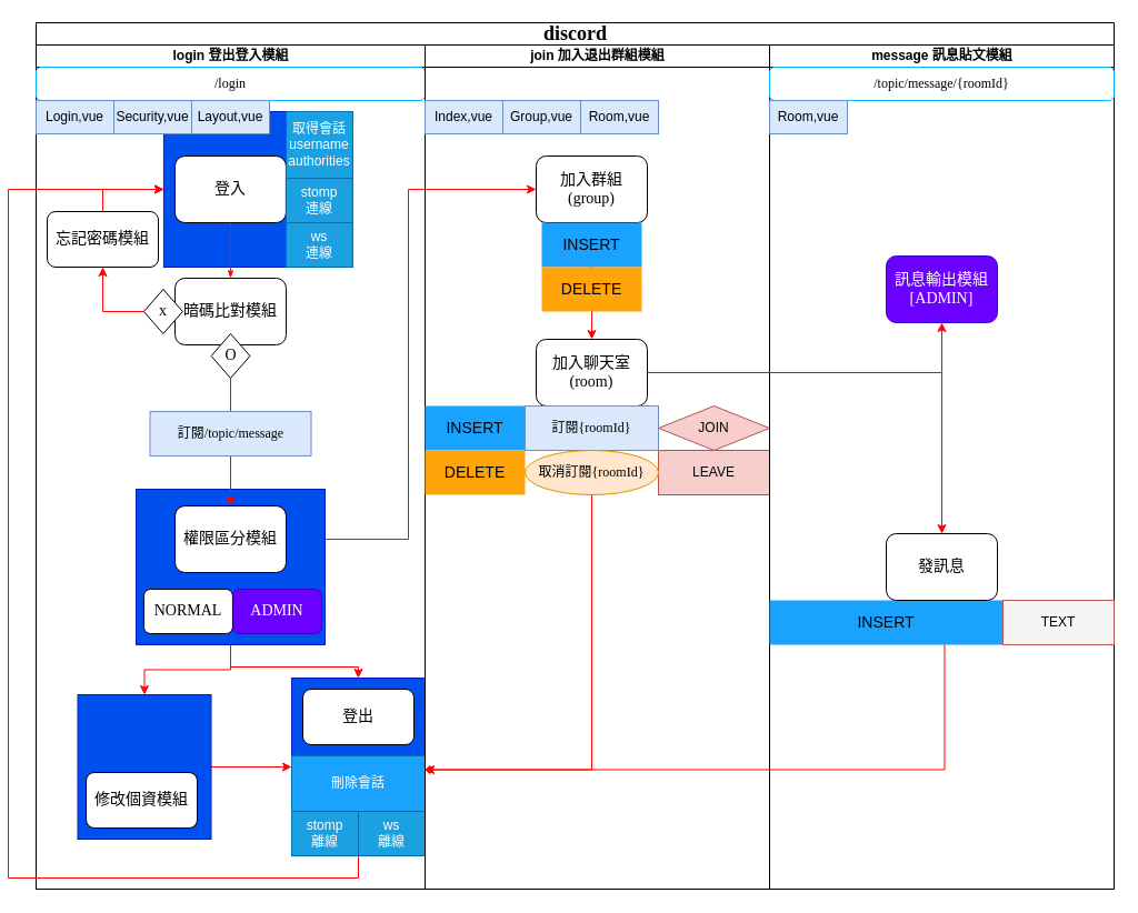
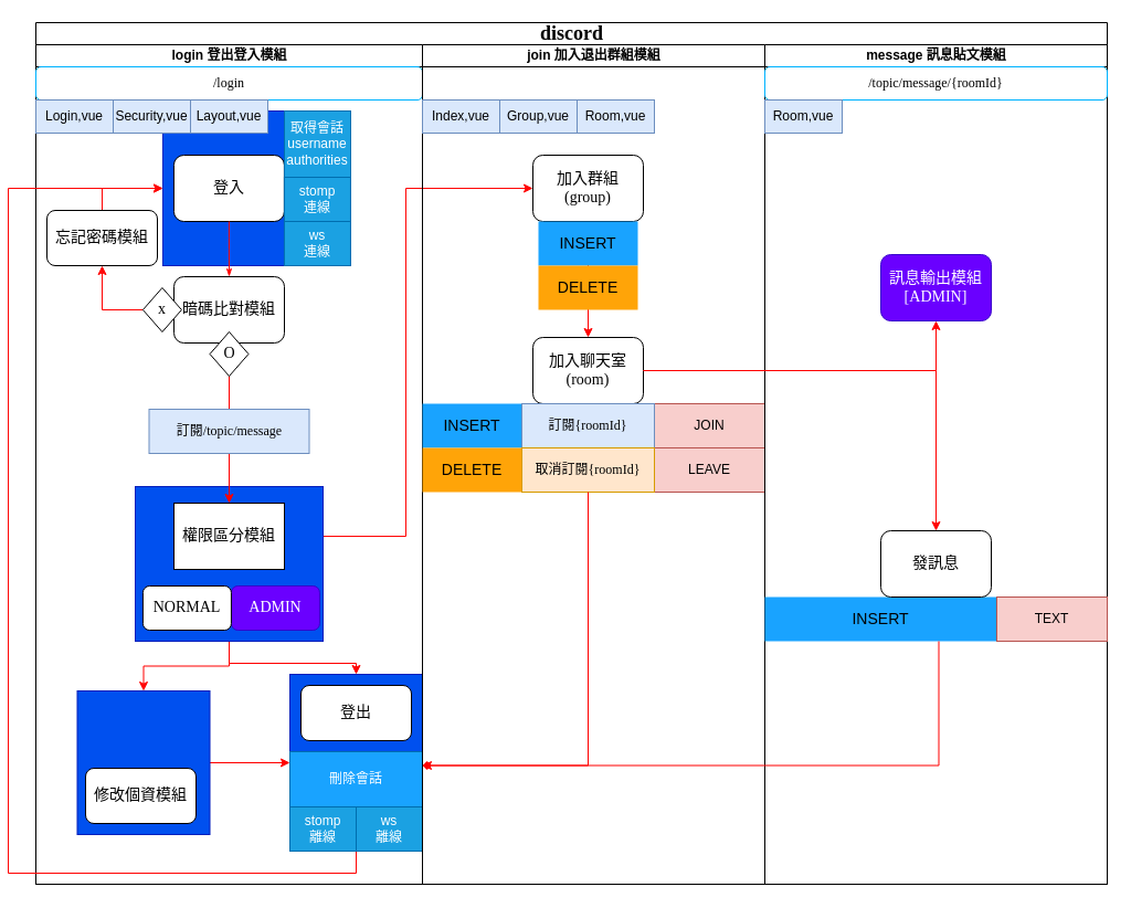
  <mxCell id="0" />
  <mxCell id="1" parent="0" />
  <mxCell id="2" value="&lt;font style=&quot;font-size: 18px;&quot;&gt;discord&lt;/font&gt;" style="swimlane;html=1;childLayout=stackLayout;startSize=20;rounded=0;shadow=0;labelBackgroundColor=none;strokeWidth=1;fontFamily=Verdana;fontSize=8;align=center;" parent="1" vertex="1"><mxGeometry x="20" width="970" height="780" as="geometry" y="20" /></mxCell>
  <mxCell id="3" style="edgeStyle=orthogonalEdgeStyle;rounded=1;html=1;labelBackgroundColor=none;startArrow=none;startFill=0;startSize=5;endArrow=classicThin;endFill=1;endSize=5;jettySize=auto;orthogonalLoop=1;strokeWidth=1;fontFamily=Verdana;fontSize=8" parent="2" edge="1"><mxGeometry relative="1" as="geometry"><mxPoint x="770" y="690" as="sourcePoint" /></mxGeometry></mxCell>
  <mxCell id="4" style="edgeStyle=orthogonalEdgeStyle;rounded=1;html=1;labelBackgroundColor=none;startArrow=none;startFill=0;startSize=5;endArrow=classicThin;endFill=1;endSize=5;jettySize=auto;orthogonalLoop=1;strokeColor=#000000;strokeWidth=1;fontFamily=Verdana;fontSize=8;fontColor=#000000;" parent="2" edge="1"><mxGeometry relative="1" as="geometry"><mxPoint x="670" y="610" as="sourcePoint" /></mxGeometry></mxCell>
  <mxCell id="5" style="edgeStyle=orthogonalEdgeStyle;rounded=0;orthogonalLoop=1;jettySize=auto;html=1;exitX=1;exitY=0.5;exitDx=0;exitDy=0;entryX=0;entryY=0.5;entryDx=0;entryDy=0;strokeColor=#FF0505;" parent="2" source="22" target="42" edge="1"><mxGeometry relative="1" as="geometry"><Array as="points"><mxPoint x="335" y="465" /><mxPoint x="335" y="150" /></Array></mxGeometry></mxCell>
  <mxCell id="6" value="login 登出登入模組" style="swimlane;html=1;startSize=20;" parent="2" vertex="1"><mxGeometry y="20" width="350" height="760" as="geometry" /></mxCell>
  <mxCell id="7" style="edgeStyle=orthogonalEdgeStyle;rounded=0;orthogonalLoop=1;jettySize=auto;html=1;exitX=1;exitY=0.5;exitDx=0;exitDy=0;entryX=0;entryY=0.5;entryDx=0;entryDy=0;strokeColor=#FF0000;" edge="1" parent="6" source="8" target="9"><mxGeometry relative="1" as="geometry" /></mxCell>
  <mxCell id="8" value="" style="rounded=0;whiteSpace=wrap;html=1;fillColor=#0050ef;fontColor=#ffffff;strokeColor=#001DBC;" vertex="1" parent="6"><mxGeometry x="37.5" y="585" width="120" height="130" as="geometry" /></mxCell>
  <mxCell id="9" value="" style="rounded=0;whiteSpace=wrap;html=1;fillColor=#0050ef;fontColor=#ffffff;strokeColor=#001DBC;" vertex="1" parent="6"><mxGeometry x="230" y="570" width="120" height="160" as="geometry" /></mxCell>
  <mxCell id="10" value="" style="rounded=0;whiteSpace=wrap;html=1;fillColor=#0050ef;fontColor=#ffffff;strokeColor=#001DBC;" vertex="1" parent="6"><mxGeometry x="114.91" y="60" width="170" height="140" as="geometry" /></mxCell>
  <mxCell id="11" style="edgeStyle=orthogonalEdgeStyle;rounded=0;orthogonalLoop=1;jettySize=auto;html=1;exitX=0.5;exitY=1;exitDx=0;exitDy=0;entryX=0.5;entryY=0;entryDx=0;entryDy=0;strokeColor=#FF0000;" edge="1" parent="6" source="13" target="8"><mxGeometry relative="1" as="geometry" /></mxCell>
  <mxCell id="12" style="edgeStyle=orthogonalEdgeStyle;rounded=0;orthogonalLoop=1;jettySize=auto;html=1;exitX=0.5;exitY=1;exitDx=0;exitDy=0;entryX=0.5;entryY=0;entryDx=0;entryDy=0;strokeColor=#FF0000;" edge="1" parent="6" source="13" target="9"><mxGeometry relative="1" as="geometry"><Array as="points"><mxPoint x="175" y="560" /><mxPoint x="290" y="560" /></Array></mxGeometry></mxCell>
  <mxCell id="13" value="" style="rounded=0;whiteSpace=wrap;html=1;fillColor=#0050ef;fontColor=#ffffff;strokeColor=#001DBC;" parent="6" vertex="1"><mxGeometry x="90" y="400" width="170" height="140" as="geometry" /></mxCell>
  <mxCell id="14" value="&lt;font style=&quot;font-size: 14px;&quot;&gt;登入&lt;/font&gt;" style="rounded=1;whiteSpace=wrap;html=1;shadow=0;labelBackgroundColor=none;strokeWidth=1;fontFamily=Verdana;fontSize=8;align=center;" parent="6" vertex="1"><mxGeometry x="124.91" y="100" width="100" height="60" as="geometry" /></mxCell>
  <mxCell id="15" value="&lt;font style=&quot;font-size: 14px;&quot;&gt;暗碼比對模組&lt;/font&gt;" style="rounded=1;whiteSpace=wrap;html=1;shadow=0;labelBackgroundColor=none;strokeWidth=1;fontFamily=Verdana;fontSize=8;align=center;" parent="6" vertex="1"><mxGeometry x="125" y="210" width="100" height="60" as="geometry" /></mxCell>
  <mxCell id="16" value="&lt;font style=&quot;font-size: 12px;&quot;&gt;/login&lt;/font&gt;" style="rounded=1;whiteSpace=wrap;html=1;shadow=0;labelBackgroundColor=none;strokeWidth=1;fontFamily=Verdana;fontSize=8;align=center;strokeColor=#00B3FF;" parent="6" vertex="1"><mxGeometry y="20" width="350" height="30" as="geometry" /></mxCell>
  <mxCell id="17" style="edgeStyle=orthogonalEdgeStyle;rounded=1;html=1;labelBackgroundColor=none;startArrow=none;startFill=0;startSize=5;endArrow=classicThin;endFill=1;endSize=5;jettySize=auto;orthogonalLoop=1;strokeWidth=1;fontFamily=Verdana;fontSize=8;exitX=0.5;exitY=1;exitDx=0;exitDy=0;entryX=0.5;entryY=0;entryDx=0;entryDy=0;strokeColor=#FF0505;" parent="6" source="14" target="15" edge="1"><mxGeometry relative="1" as="geometry" /></mxCell>
  <mxCell id="18" style="edgeStyle=orthogonalEdgeStyle;rounded=0;orthogonalLoop=1;jettySize=auto;html=1;exitX=0;exitY=0.5;exitDx=0;exitDy=0;entryX=0.5;entryY=1;entryDx=0;entryDy=0;strokeColor=#FF0505;" edge="1" parent="6" source="19" target="29"><mxGeometry relative="1" as="geometry" /></mxCell>
  <mxCell id="19" value="&lt;font style=&quot;font-size: 14px;&quot;&gt;x&lt;/font&gt;" style="rhombus;whiteSpace=wrap;html=1;rounded=0;shadow=0;labelBackgroundColor=none;strokeWidth=1;fontFamily=Verdana;fontSize=8;align=center;" parent="6" vertex="1"><mxGeometry x="96.91" y="220" width="35" height="40" as="geometry" /></mxCell>
  <mxCell id="20" style="edgeStyle=orthogonalEdgeStyle;rounded=0;orthogonalLoop=1;jettySize=auto;html=1;exitX=0.5;exitY=1;exitDx=0;exitDy=0;entryX=0.5;entryY=0;entryDx=0;entryDy=0;strokeColor=#FF0000;" parent="6" source="21" target="22" edge="1"><mxGeometry relative="1" as="geometry" /></mxCell>
  <mxCell id="21" value="&lt;font style=&quot;font-size: 14px;&quot;&gt;O&lt;/font&gt;" style="rhombus;whiteSpace=wrap;html=1;rounded=0;shadow=0;labelBackgroundColor=none;strokeWidth=1;fontFamily=Verdana;fontSize=8;align=center;" parent="6" vertex="1"><mxGeometry x="157.5" y="260" width="35" height="40" as="geometry" /></mxCell>
- <mxCell id="22" value="&lt;font style=&quot;font-size: 14px;&quot;&gt;權限區分模組&lt;/font&gt;" style="rounded=1;whiteSpace=wrap;html=1;shadow=0;labelBackgroundColor=none;strokeWidth=1;fontFamily=Verdana;fontSize=8;align=center;" parent="6" vertex="1"><mxGeometry x="125" y="415" width="100" height="60" as="geometry" /></mxCell>
+ <mxCell id="22" value="&lt;font style=&quot;font-size: 14px;&quot;&gt;權限區分模組&lt;/font&gt;" style="whiteSpace=wrap;html=1;shadow=0;labelBackgroundColor=none;strokeWidth=1;fontFamily=Verdana;fontSize=8;align=center;rounded=0;" parent="6" vertex="1"><mxGeometry x="125" y="415" width="100" height="60" as="geometry" /></mxCell>
  <mxCell id="23" value="&lt;div&gt;取得會話&lt;/div&gt;username&lt;div&gt;authorities&lt;br&gt;&lt;/div&gt;" style="rounded=0;whiteSpace=wrap;html=1;fillColor=#1ba1e2;fontColor=#ffffff;strokeColor=#006EAF;" vertex="1" parent="6"><mxGeometry x="225" y="60" width="60" height="60" as="geometry" /></mxCell>
  <mxCell id="24" value="Login,vue" style="rounded=0;whiteSpace=wrap;html=1;fillColor=#dae8fc;strokeColor=#6c8ebf;" vertex="1" parent="6"><mxGeometry y="50" width="70" height="30" as="geometry" /></mxCell>
  <mxCell id="25" value="Security,vue" style="rounded=0;whiteSpace=wrap;html=1;fillColor=#dae8fc;strokeColor=#6c8ebf;" vertex="1" parent="6"><mxGeometry x="70" y="50" width="70" height="30" as="geometry" /></mxCell>
  <mxCell id="26" value="Layout,vue" style="rounded=0;whiteSpace=wrap;html=1;fillColor=#dae8fc;strokeColor=#6c8ebf;" vertex="1" parent="6"><mxGeometry x="140" y="50" width="70" height="30" as="geometry" /></mxCell>
  <mxCell id="27" value="訂閱&lt;span style=&quot;font-family: Verdana;&quot;&gt;/topic/message&lt;/span&gt;" style="rounded=0;whiteSpace=wrap;html=1;fillColor=#dae8fc;strokeColor=#6c8ebf;" vertex="1" parent="6"><mxGeometry x="102.5" y="330" width="145" height="40" as="geometry" /></mxCell>
  <mxCell id="28" style="edgeStyle=orthogonalEdgeStyle;rounded=0;orthogonalLoop=1;jettySize=auto;html=1;exitX=0.5;exitY=0;exitDx=0;exitDy=0;entryX=0;entryY=0.5;entryDx=0;entryDy=0;strokeColor=#FF0505;" edge="1" parent="6" source="29" target="10"><mxGeometry relative="1" as="geometry" /></mxCell>
  <mxCell id="29" value="&lt;font style=&quot;font-size: 14px;&quot;&gt;忘記密碼模組&lt;/font&gt;" style="rounded=1;whiteSpace=wrap;html=1;shadow=0;labelBackgroundColor=none;strokeWidth=1;fontFamily=Verdana;fontSize=8;align=center;" vertex="1" parent="6"><mxGeometry x="10" y="150" width="100" height="50" as="geometry" /></mxCell>
  <mxCell id="30" value="&lt;font style=&quot;font-size: 14px;&quot;&gt;修改個資模組&lt;/font&gt;" style="rounded=1;whiteSpace=wrap;html=1;shadow=0;labelBackgroundColor=none;strokeWidth=1;fontFamily=Verdana;fontSize=8;align=center;" vertex="1" parent="6"><mxGeometry x="45" y="655" width="100" height="50" as="geometry" /></mxCell>
  <mxCell id="31" value="&lt;span style=&quot;font-size: 14px;&quot;&gt;登出&lt;/span&gt;" style="rounded=1;whiteSpace=wrap;html=1;shadow=0;labelBackgroundColor=none;strokeWidth=1;fontFamily=Verdana;fontSize=8;align=center;" parent="6" vertex="1"><mxGeometry x="240" y="580" width="100" height="50" as="geometry" /></mxCell>
  <mxCell id="32" value="&lt;span style=&quot;font-size: 14px;&quot;&gt;ADMIN&lt;/span&gt;" style="rounded=1;whiteSpace=wrap;html=1;shadow=0;labelBackgroundColor=none;strokeWidth=1;fontFamily=Verdana;fontSize=8;align=center;fillColor=#6a00ff;fontColor=#ffffff;strokeColor=#3700CC;" vertex="1" parent="6"><mxGeometry x="176.91" y="490" width="80" height="40" as="geometry" /></mxCell>
  <mxCell id="33" value="&lt;span style=&quot;font-size: 14px;&quot;&gt;NORMAL&lt;/span&gt;" style="rounded=1;whiteSpace=wrap;html=1;shadow=0;labelBackgroundColor=none;strokeWidth=1;fontFamily=Verdana;fontSize=8;align=center;" vertex="1" parent="6"><mxGeometry x="96.91" y="490" width="80" height="40" as="geometry" /></mxCell>
  <mxCell id="34" value="stomp&lt;br&gt;連線" style="rounded=0;whiteSpace=wrap;html=1;fillColor=#1ba1e2;fontColor=#ffffff;strokeColor=#006EAF;" vertex="1" parent="6"><mxGeometry x="224.91" y="120" width="60" height="40" as="geometry" /></mxCell>
  <mxCell id="35" value="ws&lt;br&gt;連線" style="rounded=0;whiteSpace=wrap;html=1;fillColor=#1ba1e2;fontColor=#ffffff;strokeColor=#006EAF;" vertex="1" parent="6"><mxGeometry x="224.91" y="160" width="60" height="40" as="geometry" /></mxCell>
  <mxCell id="36" value="&lt;div&gt;刪除會話&lt;/div&gt;" style="rounded=0;whiteSpace=wrap;html=1;fillColor=#19a3ff;fontColor=#ffffff;strokeColor=#006EAF;" vertex="1" parent="6"><mxGeometry x="230" y="640" width="120" height="50" as="geometry" /></mxCell>
  <mxCell id="37" style="edgeStyle=orthogonalEdgeStyle;rounded=0;orthogonalLoop=1;jettySize=auto;html=1;exitX=1;exitY=1;exitDx=0;exitDy=0;entryX=0;entryY=0.5;entryDx=0;entryDy=0;strokeColor=#FF0505;" edge="1" parent="6" source="38" target="10"><mxGeometry relative="1" as="geometry"><Array as="points"><mxPoint x="290" y="750" /><mxPoint x="-25" y="750" /><mxPoint x="-25" y="130" /></Array></mxGeometry></mxCell>
  <mxCell id="38" value="stomp&lt;br&gt;離線" style="rounded=0;whiteSpace=wrap;html=1;fillColor=#1ba1e2;fontColor=#ffffff;strokeColor=#006EAF;" vertex="1" parent="6"><mxGeometry x="230.0" y="690" width="60" height="40" as="geometry" /></mxCell>
  <mxCell id="39" value="ws&lt;br&gt;離線" style="rounded=0;whiteSpace=wrap;html=1;fillColor=#1ba1e2;fontColor=#ffffff;strokeColor=#006EAF;" vertex="1" parent="6"><mxGeometry x="290.0" y="690" width="60" height="40" as="geometry" /></mxCell>
  <mxCell id="40" value="join 加入退出群組模組" style="swimlane;html=1;startSize=20;" parent="2" vertex="1"><mxGeometry x="350" y="20" width="310" height="760" as="geometry" /></mxCell>
  <mxCell id="41" style="edgeStyle=orthogonalEdgeStyle;rounded=0;orthogonalLoop=1;jettySize=auto;html=1;exitX=0.5;exitY=1;exitDx=0;exitDy=0;entryX=0.5;entryY=0;entryDx=0;entryDy=0;strokeColor=#FF0000;" parent="40" source="42" target="43" edge="1"><mxGeometry relative="1" as="geometry" /></mxCell>
  <mxCell id="42" value="&lt;font style=&quot;font-size: 14px;&quot;&gt;加入群組&lt;br&gt;(group)&lt;/font&gt;" style="rounded=1;whiteSpace=wrap;html=1;shadow=0;labelBackgroundColor=none;strokeWidth=1;fontFamily=Verdana;fontSize=8;align=center;" parent="40" vertex="1"><mxGeometry x="100" y="100" width="100" height="60" as="geometry" /></mxCell>
  <mxCell id="43" value="&lt;font style=&quot;font-size: 14px;&quot;&gt;加入聊天室&lt;br&gt;(room)&lt;/font&gt;" style="rounded=1;whiteSpace=wrap;html=1;shadow=0;labelBackgroundColor=none;strokeWidth=1;fontFamily=Verdana;fontSize=8;align=center;" parent="40" vertex="1"><mxGeometry x="100" y="265" width="100" height="60" as="geometry" /></mxCell>
  <mxCell id="44" value="&lt;div&gt;&lt;span style=&quot;font-size: 14px;&quot;&gt;INSERT&lt;/span&gt;&lt;/div&gt;" style="shape=process;whiteSpace=wrap;html=1;backgroundOutline=1;fillColor=#19A3FF;strokeColor=none;" parent="40" vertex="1"><mxGeometry x="105" y="160" width="90" height="40" as="geometry" /></mxCell>
  <mxCell id="45" value="&lt;div&gt;&lt;span style=&quot;font-size: 14px;&quot;&gt;DELETE&lt;/span&gt;&lt;/div&gt;" style="shape=process;whiteSpace=wrap;html=1;backgroundOutline=1;fillColor=#FFA408;strokeColor=none;" parent="40" vertex="1"><mxGeometry x="105" y="200" width="90" height="40" as="geometry" /></mxCell>
  <mxCell id="46" value="&lt;span style=&quot;font-size: 14px;&quot;&gt;INSERT&lt;/span&gt;" style="shape=process;whiteSpace=wrap;html=1;backgroundOutline=1;fillColor=#19A3FF;strokeColor=none;" parent="40" vertex="1"><mxGeometry y="325" width="90" height="40" as="geometry" /></mxCell>
  <mxCell id="47" value="&lt;div&gt;&lt;span style=&quot;font-size: 14px;&quot;&gt;DELETE&lt;/span&gt;&lt;/div&gt;" style="shape=process;whiteSpace=wrap;html=1;backgroundOutline=1;fillColor=#FFA408;strokeColor=none;" parent="40" vertex="1"><mxGeometry y="365" width="90" height="40" as="geometry" /></mxCell>
  <mxCell id="48" style="edgeStyle=none;curved=1;rounded=0;orthogonalLoop=1;jettySize=auto;html=1;entryX=1;entryY=0.5;entryDx=0;entryDy=0;fontSize=12;startSize=8;endSize=8;" parent="40" source="44" target="44" edge="1"><mxGeometry relative="1" as="geometry" /></mxCell>
  <mxCell id="49" style="edgeStyle=none;curved=1;rounded=0;orthogonalLoop=1;jettySize=auto;html=1;exitX=1;exitY=0.5;exitDx=0;exitDy=0;fontSize=12;startSize=8;endSize=8;" parent="40" source="45" target="45" edge="1"><mxGeometry relative="1" as="geometry" /></mxCell>
  <mxCell id="50" value="LEAVE" style="rounded=0;whiteSpace=wrap;html=1;fillColor=#f8cecc;strokeColor=#b85450;" parent="40" vertex="1"><mxGeometry x="210" y="365" width="100" height="40" as="geometry" /></mxCell>
  <mxCell id="51" value="Room,vue" style="rounded=0;whiteSpace=wrap;html=1;fillColor=#dae8fc;strokeColor=#6c8ebf;" vertex="1" parent="40"><mxGeometry x="140" y="50" width="70" height="30" as="geometry" /></mxCell>
  <mxCell id="52" value="Group,vue" style="rounded=0;whiteSpace=wrap;html=1;fillColor=#dae8fc;strokeColor=#6c8ebf;" vertex="1" parent="40"><mxGeometry x="70" y="50" width="70" height="30" as="geometry" /></mxCell>
- <mxCell id="53" value="JOIN" style="rhombus;whiteSpace=wrap;html=1;fillColor=#f8cecc;strokeColor=#b85450;" vertex="1" parent="40"><mxGeometry x="210" y="325" width="100" height="40" as="geometry" /></mxCell>
+ <mxCell id="53" value="JOIN" style="rounded=0;whiteSpace=wrap;html=1;fillColor=#f8cecc;strokeColor=#b85450;" vertex="1" parent="40"><mxGeometry x="210" y="325" width="100" height="40" as="geometry" /></mxCell>
  <mxCell id="54" value="訂閱&lt;span style=&quot;font-family: Verdana;&quot;&gt;{roomId}&lt;/span&gt;" style="rounded=0;whiteSpace=wrap;html=1;fillColor=#dae8fc;strokeColor=#6c8ebf;" vertex="1" parent="40"><mxGeometry x="90" y="325" width="120" height="40" as="geometry" /></mxCell>
- <mxCell id="55" value="取消訂閱&lt;span style=&quot;font-family: Verdana;&quot;&gt;{roomId}&lt;/span&gt;" style="ellipse;whiteSpace=wrap;html=1;fillColor=#ffe6cc;strokeColor=#d79b00;" vertex="1" parent="40"><mxGeometry x="90" y="365" width="120" height="40" as="geometry" /></mxCell>
+ <mxCell id="55" value="取消訂閱&lt;span style=&quot;font-family: Verdana;&quot;&gt;{roomId}&lt;/span&gt;" style="rounded=0;whiteSpace=wrap;html=1;fillColor=#ffe6cc;strokeColor=#d79b00;" vertex="1" parent="40"><mxGeometry x="90" y="365" width="120" height="40" as="geometry" /></mxCell>
  <mxCell id="56" value="Index,vue" style="rounded=0;whiteSpace=wrap;html=1;fillColor=#dae8fc;strokeColor=#6c8ebf;" vertex="1" parent="40"><mxGeometry y="50" width="70" height="30" as="geometry" /></mxCell>
  <mxCell id="57" value="message 訊息貼文模組" style="swimlane;html=1;startSize=20;" parent="2" vertex="1"><mxGeometry x="660" y="20" width="310" height="760" as="geometry" /></mxCell>
  <mxCell id="58" value="&lt;span style=&quot;font-size: 12px;&quot;&gt;/topic/message/{roomId}&lt;/span&gt;" style="rounded=1;whiteSpace=wrap;html=1;shadow=0;labelBackgroundColor=none;strokeWidth=1;fontFamily=Verdana;fontSize=8;align=center;strokeColor=#00B3FF;" parent="57" vertex="1"><mxGeometry y="20" width="310" height="30" as="geometry" /></mxCell>
  <mxCell id="59" value="&lt;span style=&quot;font-size: 14px;&quot;&gt;INSERT&lt;/span&gt;" style="shape=process;whiteSpace=wrap;html=1;backgroundOutline=1;fillColor=#19A3FF;strokeColor=none;" parent="57" vertex="1"><mxGeometry y="500" width="210" height="40" as="geometry" /></mxCell>
  <mxCell id="60" value="&lt;span style=&quot;font-size: 14px;&quot;&gt;訊息輸出模組&lt;br&gt;[ADMIN]&lt;/span&gt;" style="rounded=1;whiteSpace=wrap;html=1;shadow=0;labelBackgroundColor=none;strokeWidth=1;fontFamily=Verdana;fontSize=8;align=center;fillColor=#6a00ff;fontColor=#ffffff;strokeColor=#3700CC;" vertex="1" parent="57"><mxGeometry x="105" y="190" width="100" height="60" as="geometry" /></mxCell>
  <mxCell id="61" value="Room,vue" style="rounded=0;whiteSpace=wrap;html=1;fillColor=#dae8fc;strokeColor=#6c8ebf;" vertex="1" parent="57"><mxGeometry y="50" width="70" height="30" as="geometry" /></mxCell>
- <mxCell id="62" value="TEXT" style="rounded=0;whiteSpace=wrap;html=1;fillColor=#f5f5f5;strokeColor=#b85450;" vertex="1" parent="57"><mxGeometry x="210" y="500" width="100" height="40" as="geometry" /></mxCell>
+ <mxCell id="62" value="TEXT" style="rounded=0;whiteSpace=wrap;html=1;fillColor=#f8cecc;strokeColor=#b85450;" vertex="1" parent="57"><mxGeometry x="210" y="500" width="100" height="40" as="geometry" /></mxCell>
  <mxCell id="63" value="&lt;span style=&quot;font-size: 14px;&quot;&gt;發訊息&lt;/span&gt;" style="rounded=1;whiteSpace=wrap;html=1;shadow=0;labelBackgroundColor=none;strokeWidth=1;fontFamily=Verdana;fontSize=8;align=center;" parent="57" vertex="1"><mxGeometry x="105" y="440" width="100" height="60" as="geometry" /></mxCell>
  <mxCell id="64" style="edgeStyle=orthogonalEdgeStyle;rounded=0;orthogonalLoop=1;jettySize=auto;html=1;exitX=0.5;exitY=1;exitDx=0;exitDy=0;entryX=1;entryY=0.25;entryDx=0;entryDy=0;strokeColor=#FF0000;endArrow=diamond;" edge="1" parent="2" source="55" target="36"><mxGeometry relative="1" as="geometry" /></mxCell>
  <mxCell id="65" style="edgeStyle=orthogonalEdgeStyle;rounded=0;orthogonalLoop=1;jettySize=auto;html=1;exitX=1;exitY=0.5;exitDx=0;exitDy=0;entryX=0.5;entryY=0;entryDx=0;entryDy=0;strokeColor=#FF0000;" edge="1" parent="2" source="43" target="63"><mxGeometry relative="1" as="geometry" /></mxCell>
  <mxCell id="66" style="edgeStyle=orthogonalEdgeStyle;rounded=0;orthogonalLoop=1;jettySize=auto;html=1;exitX=1;exitY=0.5;exitDx=0;exitDy=0;entryX=0.5;entryY=1;entryDx=0;entryDy=0;strokeColor=#FF0000;" edge="1" parent="2" source="43" target="60"><mxGeometry relative="1" as="geometry" /></mxCell>
  <mxCell id="67" style="edgeStyle=orthogonalEdgeStyle;rounded=0;orthogonalLoop=1;jettySize=auto;html=1;exitX=0.75;exitY=1;exitDx=0;exitDy=0;entryX=1;entryY=0.25;entryDx=0;entryDy=0;strokeColor=#FF0000;" edge="1" parent="2" source="59" target="36"><mxGeometry relative="1" as="geometry" /></mxCell>
